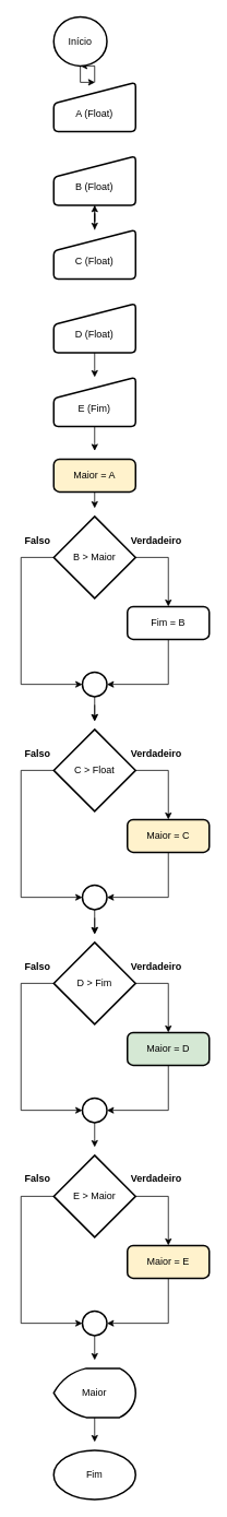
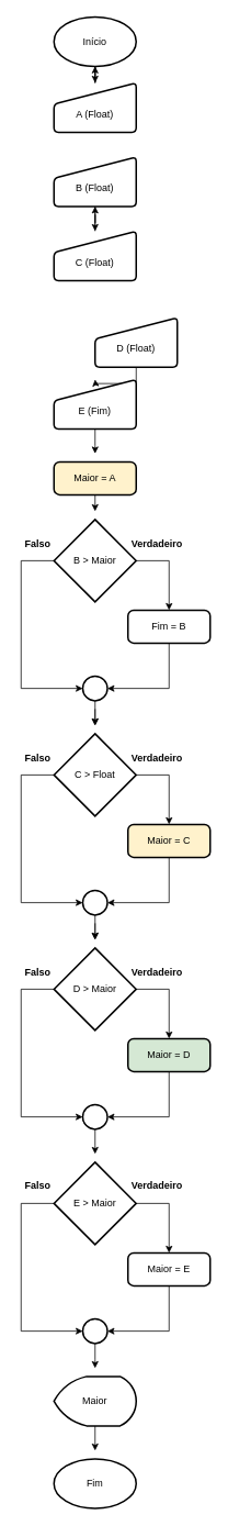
  <mxCell id="0" />
  <mxCell id="1" parent="0" />
  <mxCell id="2" style="edgeStyle=orthogonalEdgeStyle;rounded=0;orthogonalLoop=1;jettySize=auto;html=1;" parent="1" source="3" target="5" edge="1"><mxGeometry relative="1" as="geometry" /></mxCell>
  <mxCell id="3" value="&lt;br&gt;A (Float)" style="html=1;strokeWidth=2;shape=manualInput;whiteSpace=wrap;rounded=1;size=26;arcSize=11;" parent="1" vertex="1"><mxGeometry x="65" y="100" width="100" height="60" as="geometry" /></mxCell>
  <mxCell id="4" style="edgeStyle=orthogonalEdgeStyle;rounded=0;orthogonalLoop=1;jettySize=auto;html=1;" parent="1" source="5" edge="1"><mxGeometry relative="1" as="geometry"><mxPoint x="115" y="100" as="targetPoint" /></mxGeometry></mxCell>
- <mxCell id="5" value="Início" style="strokeWidth=2;html=1;shape=mxgraph.flowchart.start_1;whiteSpace=wrap;" parent="1" vertex="1"><mxGeometry x="65" y="20" width="65" height="60" as="geometry" /></mxCell>
+ <mxCell id="5" value="Início" style="strokeWidth=2;html=1;shape=mxgraph.flowchart.start_1;whiteSpace=wrap;" parent="1" vertex="1"><mxGeometry x="65" y="20" width="100" height="60" as="geometry" /></mxCell>
  <mxCell id="6" style="edgeStyle=orthogonalEdgeStyle;rounded=0;orthogonalLoop=1;jettySize=auto;html=1;exitX=0;exitY=0.5;exitDx=0;exitDy=0;exitPerimeter=0;entryX=0;entryY=0.5;entryDx=0;entryDy=0;entryPerimeter=0;" parent="1" source="8" target="12" edge="1"><mxGeometry relative="1" as="geometry"><mxPoint x="35" y="740" as="targetPoint" /><Array as="points"><mxPoint x="25" y="680" /><mxPoint x="25" y="835" /></Array></mxGeometry></mxCell>
  <mxCell id="7" style="edgeStyle=orthogonalEdgeStyle;rounded=0;orthogonalLoop=1;jettySize=auto;html=1;entryX=0.5;entryY=0;entryDx=0;entryDy=0;entryPerimeter=0;" parent="1" source="8" edge="1"><mxGeometry relative="1" as="geometry"><Array as="points"><mxPoint x="205" y="680" /></Array><mxPoint x="205" y="740" as="targetPoint" /></mxGeometry></mxCell>
  <mxCell id="8" value="B &amp;gt; Maior" style="strokeWidth=2;html=1;shape=mxgraph.flowchart.decision;whiteSpace=wrap;" parent="1" vertex="1"><mxGeometry x="65" y="630" width="100" height="100" as="geometry" /></mxCell>
  <mxCell id="9" style="edgeStyle=orthogonalEdgeStyle;rounded=0;orthogonalLoop=1;jettySize=auto;html=1;" parent="1" source="10" edge="1"><mxGeometry relative="1" as="geometry"><mxPoint x="115" y="280" as="targetPoint" /></mxGeometry></mxCell>
  <mxCell id="10" value="&lt;br&gt;B (Float)" style="html=1;strokeWidth=2;shape=manualInput;whiteSpace=wrap;rounded=1;size=26;arcSize=11;" parent="1" vertex="1"><mxGeometry x="65" y="190" width="100" height="60" as="geometry" /></mxCell>
  <mxCell id="11" style="edgeStyle=orthogonalEdgeStyle;rounded=0;orthogonalLoop=1;jettySize=auto;html=1;" parent="1" source="12" edge="1"><mxGeometry relative="1" as="geometry"><mxPoint x="115" y="880" as="targetPoint" /></mxGeometry></mxCell>
  <mxCell id="12" value="" style="strokeWidth=2;html=1;shape=mxgraph.flowchart.start_2;whiteSpace=wrap;" parent="1" vertex="1"><mxGeometry x="100" y="820" width="30" height="30" as="geometry" /></mxCell>
  <mxCell id="13" value="Fim" style="strokeWidth=2;html=1;shape=mxgraph.flowchart.start_1;whiteSpace=wrap;" parent="1" vertex="1"><mxGeometry x="65" y="1770" width="100" height="60" as="geometry" /></mxCell>
  <mxCell id="14" style="edgeStyle=orthogonalEdgeStyle;rounded=0;orthogonalLoop=1;jettySize=auto;html=1;" edge="1" parent="1" source="15" target="10"><mxGeometry relative="1" as="geometry" /></mxCell>
  <mxCell id="15" value="&lt;br&gt;C (Float)" style="html=1;strokeWidth=2;shape=manualInput;whiteSpace=wrap;rounded=1;size=26;arcSize=11;" vertex="1" parent="1"><mxGeometry x="65" y="280" width="100" height="60" as="geometry" /></mxCell>
  <mxCell id="16" style="edgeStyle=orthogonalEdgeStyle;rounded=0;orthogonalLoop=1;jettySize=auto;html=1;" edge="1" parent="1" source="17"><mxGeometry relative="1" as="geometry"><mxPoint x="115" y="460" as="targetPoint" /></mxGeometry></mxCell>
- <mxCell id="17" value="&lt;br&gt;D (Float)" style="html=1;strokeWidth=2;shape=manualInput;whiteSpace=wrap;rounded=1;size=26;arcSize=11;" vertex="1" parent="1"><mxGeometry x="65" y="370" width="100" height="60" as="geometry" /></mxCell>
+ <mxCell id="17" value="&lt;br&gt;D (Float)" style="html=1;strokeWidth=2;shape=manualInput;whiteSpace=wrap;rounded=1;size=26;arcSize=11;" vertex="1" parent="1"><mxGeometry x="115" y="385" width="100" height="60" as="geometry" /></mxCell>
  <mxCell id="18" style="edgeStyle=orthogonalEdgeStyle;rounded=0;orthogonalLoop=1;jettySize=auto;html=1;" edge="1" parent="1" source="19"><mxGeometry relative="1" as="geometry"><mxPoint x="115" y="550" as="targetPoint" /></mxGeometry></mxCell>
  <mxCell id="19" value="&lt;br&gt;E&amp;nbsp;(Fim)" style="html=1;strokeWidth=2;shape=manualInput;whiteSpace=wrap;rounded=1;size=26;arcSize=11;" vertex="1" parent="1"><mxGeometry x="65" y="460" width="100" height="60" as="geometry" /></mxCell>
  <mxCell id="20" style="edgeStyle=orthogonalEdgeStyle;rounded=0;orthogonalLoop=1;jettySize=auto;html=1;entryX=1;entryY=0.5;entryDx=0;entryDy=0;entryPerimeter=0;" edge="1" parent="1" source="21" target="12"><mxGeometry relative="1" as="geometry"><Array as="points"><mxPoint x="205" y="835" /></Array></mxGeometry></mxCell>
  <mxCell id="21" value="Fim = B" style="rounded=1;whiteSpace=wrap;html=1;absoluteArcSize=1;arcSize=14;strokeWidth=2;" vertex="1" parent="1"><mxGeometry x="155" y="740" width="100" height="40" as="geometry" /></mxCell>
  <mxCell id="22" style="edgeStyle=orthogonalEdgeStyle;rounded=0;orthogonalLoop=1;jettySize=auto;html=1;" edge="1" parent="1" source="23"><mxGeometry relative="1" as="geometry"><mxPoint x="115" y="620" as="targetPoint" /></mxGeometry></mxCell>
  <mxCell id="23" value="Maior = A" style="rounded=1;whiteSpace=wrap;html=1;absoluteArcSize=1;arcSize=14;strokeWidth=2;fillColor=#fff2cc;" vertex="1" parent="1"><mxGeometry x="65" y="560" width="100" height="40" as="geometry" /></mxCell>
  <mxCell id="24" style="edgeStyle=orthogonalEdgeStyle;rounded=0;orthogonalLoop=1;jettySize=auto;html=1;exitX=0;exitY=0.5;exitDx=0;exitDy=0;exitPerimeter=0;entryX=0;entryY=0.5;entryDx=0;entryDy=0;entryPerimeter=0;" edge="1" parent="1" source="26" target="28"><mxGeometry relative="1" as="geometry"><mxPoint x="35" y="1000" as="targetPoint" /><Array as="points"><mxPoint x="25" y="940" /><mxPoint x="25" y="1095" /></Array></mxGeometry></mxCell>
  <mxCell id="25" style="edgeStyle=orthogonalEdgeStyle;rounded=0;orthogonalLoop=1;jettySize=auto;html=1;entryX=0.5;entryY=0;entryDx=0;entryDy=0;entryPerimeter=0;" edge="1" parent="1" source="26"><mxGeometry relative="1" as="geometry"><Array as="points"><mxPoint x="205" y="940" /></Array><mxPoint x="205" y="1000" as="targetPoint" /></mxGeometry></mxCell>
  <mxCell id="26" value="C &amp;gt; Float" style="strokeWidth=2;html=1;shape=mxgraph.flowchart.decision;whiteSpace=wrap;" vertex="1" parent="1"><mxGeometry x="65" y="890" width="100" height="100" as="geometry" /></mxCell>
  <mxCell id="27" style="edgeStyle=orthogonalEdgeStyle;rounded=0;orthogonalLoop=1;jettySize=auto;html=1;" edge="1" parent="1" source="28"><mxGeometry relative="1" as="geometry"><mxPoint x="115" y="1140" as="targetPoint" /></mxGeometry></mxCell>
  <mxCell id="28" value="" style="strokeWidth=2;html=1;shape=mxgraph.flowchart.start_2;whiteSpace=wrap;" vertex="1" parent="1"><mxGeometry x="100" y="1080" width="30" height="30" as="geometry" /></mxCell>
  <mxCell id="29" style="edgeStyle=orthogonalEdgeStyle;rounded=0;orthogonalLoop=1;jettySize=auto;html=1;entryX=1;entryY=0.5;entryDx=0;entryDy=0;entryPerimeter=0;" edge="1" parent="1" source="30" target="28"><mxGeometry relative="1" as="geometry"><Array as="points"><mxPoint x="205" y="1095" /></Array></mxGeometry></mxCell>
  <mxCell id="30" value="Maior = C" style="rounded=1;whiteSpace=wrap;html=1;absoluteArcSize=1;arcSize=14;strokeWidth=2;fillColor=#fff2cc;" vertex="1" parent="1"><mxGeometry x="155" y="1000" width="100" height="40" as="geometry" /></mxCell>
  <mxCell id="31" style="edgeStyle=orthogonalEdgeStyle;rounded=0;orthogonalLoop=1;jettySize=auto;html=1;" edge="1" parent="1"><mxGeometry relative="1" as="geometry"><mxPoint x="115" y="880" as="targetPoint" /><mxPoint x="115" y="860" as="sourcePoint" /></mxGeometry></mxCell>
  <mxCell id="32" style="edgeStyle=orthogonalEdgeStyle;rounded=0;orthogonalLoop=1;jettySize=auto;html=1;exitX=0;exitY=0.5;exitDx=0;exitDy=0;exitPerimeter=0;entryX=0;entryY=0.5;entryDx=0;entryDy=0;entryPerimeter=0;" edge="1" parent="1" source="34" target="36"><mxGeometry relative="1" as="geometry"><mxPoint x="35" y="1260" as="targetPoint" /><Array as="points"><mxPoint x="25" y="1200" /><mxPoint x="25" y="1355" /></Array></mxGeometry></mxCell>
  <mxCell id="33" style="edgeStyle=orthogonalEdgeStyle;rounded=0;orthogonalLoop=1;jettySize=auto;html=1;entryX=0.5;entryY=0;entryDx=0;entryDy=0;entryPerimeter=0;" edge="1" parent="1" source="34"><mxGeometry relative="1" as="geometry"><Array as="points"><mxPoint x="205" y="1200" /></Array><mxPoint x="205" y="1260" as="targetPoint" /></mxGeometry></mxCell>
- <mxCell id="34" value="D &amp;gt; Fim" style="strokeWidth=2;html=1;shape=mxgraph.flowchart.decision;whiteSpace=wrap;" vertex="1" parent="1"><mxGeometry x="65" y="1150" width="100" height="100" as="geometry" /></mxCell>
+ <mxCell id="34" value="D &amp;gt; Maior" style="strokeWidth=2;html=1;shape=mxgraph.flowchart.decision;whiteSpace=wrap;" vertex="1" parent="1"><mxGeometry x="65" y="1150" width="100" height="100" as="geometry" /></mxCell>
  <mxCell id="35" style="edgeStyle=orthogonalEdgeStyle;rounded=0;orthogonalLoop=1;jettySize=auto;html=1;" edge="1" parent="1" source="36"><mxGeometry relative="1" as="geometry"><mxPoint x="115" y="1400" as="targetPoint" /></mxGeometry></mxCell>
  <mxCell id="36" value="" style="strokeWidth=2;html=1;shape=mxgraph.flowchart.start_2;whiteSpace=wrap;" vertex="1" parent="1"><mxGeometry x="100" y="1340" width="30" height="30" as="geometry" /></mxCell>
  <mxCell id="37" style="edgeStyle=orthogonalEdgeStyle;rounded=0;orthogonalLoop=1;jettySize=auto;html=1;entryX=1;entryY=0.5;entryDx=0;entryDy=0;entryPerimeter=0;" edge="1" parent="1" source="38" target="36"><mxGeometry relative="1" as="geometry"><Array as="points"><mxPoint x="205" y="1355" /></Array></mxGeometry></mxCell>
  <mxCell id="38" value="Maior = D" style="rounded=1;whiteSpace=wrap;html=1;absoluteArcSize=1;arcSize=14;strokeWidth=2;fillColor=#d5e8d4;" vertex="1" parent="1"><mxGeometry x="155" y="1260" width="100" height="40" as="geometry" /></mxCell>
  <mxCell id="39" style="edgeStyle=orthogonalEdgeStyle;rounded=0;orthogonalLoop=1;jettySize=auto;html=1;" edge="1" parent="1"><mxGeometry relative="1" as="geometry"><mxPoint x="115" y="1140" as="targetPoint" /><mxPoint x="115" y="1120" as="sourcePoint" /></mxGeometry></mxCell>
  <mxCell id="40" style="edgeStyle=orthogonalEdgeStyle;rounded=0;orthogonalLoop=1;jettySize=auto;html=1;exitX=0;exitY=0.5;exitDx=0;exitDy=0;exitPerimeter=0;entryX=0;entryY=0.5;entryDx=0;entryDy=0;entryPerimeter=0;" edge="1" parent="1" source="42" target="44"><mxGeometry relative="1" as="geometry"><mxPoint x="35" y="1520" as="targetPoint" /><Array as="points"><mxPoint x="25" y="1460" /><mxPoint x="25" y="1615" /></Array></mxGeometry></mxCell>
  <mxCell id="41" style="edgeStyle=orthogonalEdgeStyle;rounded=0;orthogonalLoop=1;jettySize=auto;html=1;entryX=0.5;entryY=0;entryDx=0;entryDy=0;entryPerimeter=0;" edge="1" parent="1" source="42"><mxGeometry relative="1" as="geometry"><Array as="points"><mxPoint x="205" y="1460" /></Array><mxPoint x="205" y="1520" as="targetPoint" /></mxGeometry></mxCell>
  <mxCell id="42" value="E &amp;gt; Maior" style="strokeWidth=2;html=1;shape=mxgraph.flowchart.decision;whiteSpace=wrap;" vertex="1" parent="1"><mxGeometry x="65" y="1410" width="100" height="100" as="geometry" /></mxCell>
  <mxCell id="43" style="edgeStyle=orthogonalEdgeStyle;rounded=0;orthogonalLoop=1;jettySize=auto;html=1;" edge="1" parent="1" source="44"><mxGeometry relative="1" as="geometry"><mxPoint x="115" y="1660" as="targetPoint" /></mxGeometry></mxCell>
  <mxCell id="44" value="" style="strokeWidth=2;html=1;shape=mxgraph.flowchart.start_2;whiteSpace=wrap;" vertex="1" parent="1"><mxGeometry x="100" y="1600" width="30" height="30" as="geometry" /></mxCell>
  <mxCell id="45" style="edgeStyle=orthogonalEdgeStyle;rounded=0;orthogonalLoop=1;jettySize=auto;html=1;entryX=1;entryY=0.5;entryDx=0;entryDy=0;entryPerimeter=0;" edge="1" parent="1" source="46" target="44"><mxGeometry relative="1" as="geometry"><Array as="points"><mxPoint x="205" y="1615" /></Array></mxGeometry></mxCell>
- <mxCell id="46" value="Maior = E" style="rounded=1;whiteSpace=wrap;html=1;absoluteArcSize=1;arcSize=14;strokeWidth=2;fillColor=#fff2cc;" vertex="1" parent="1"><mxGeometry x="155" y="1520" width="100" height="40" as="geometry" /></mxCell>
+ <mxCell id="46" value="Maior = E" style="rounded=1;whiteSpace=wrap;html=1;absoluteArcSize=1;arcSize=14;strokeWidth=2;" vertex="1" parent="1"><mxGeometry x="155" y="1520" width="100" height="40" as="geometry" /></mxCell>
  <mxCell id="47" style="edgeStyle=orthogonalEdgeStyle;rounded=0;orthogonalLoop=1;jettySize=auto;html=1;" edge="1" parent="1" source="48"><mxGeometry relative="1" as="geometry"><mxPoint x="115" y="1760" as="targetPoint" /></mxGeometry></mxCell>
  <mxCell id="48" value="Maior" style="strokeWidth=2;html=1;shape=mxgraph.flowchart.display;whiteSpace=wrap;" vertex="1" parent="1"><mxGeometry x="65" y="1670" width="100" height="60" as="geometry" /></mxCell>
  <mxCell id="49" value="Verdadeiro" style="text;html=1;align=center;verticalAlign=middle;resizable=0;points=[];autosize=1;fontStyle=1" vertex="1" parent="1"><mxGeometry x="150" y="1428" width="80" height="20" as="geometry" /></mxCell>
  <mxCell id="50" value="Falso" style="text;html=1;align=center;verticalAlign=middle;resizable=0;points=[];autosize=1;fontStyle=1" vertex="1" parent="1"><mxGeometry x="20" y="1428" width="50" height="20" as="geometry" /></mxCell>
  <mxCell id="51" value="Verdadeiro" style="text;html=1;align=center;verticalAlign=middle;resizable=0;points=[];autosize=1;fontStyle=1" vertex="1" parent="1"><mxGeometry x="150" y="1170" width="80" height="20" as="geometry" /></mxCell>
  <mxCell id="52" value="Falso" style="text;html=1;align=center;verticalAlign=middle;resizable=0;points=[];autosize=1;fontStyle=1" vertex="1" parent="1"><mxGeometry x="20" y="1170" width="50" height="20" as="geometry" /></mxCell>
  <mxCell id="53" value="Verdadeiro" style="text;html=1;align=center;verticalAlign=middle;resizable=0;points=[];autosize=1;fontStyle=1" vertex="1" parent="1"><mxGeometry x="150" y="910" width="80" height="20" as="geometry" /></mxCell>
  <mxCell id="54" value="Falso" style="text;html=1;align=center;verticalAlign=middle;resizable=0;points=[];autosize=1;fontStyle=1" vertex="1" parent="1"><mxGeometry x="20" y="910" width="50" height="20" as="geometry" /></mxCell>
  <mxCell id="55" value="Verdadeiro" style="text;html=1;align=center;verticalAlign=middle;resizable=0;points=[];autosize=1;fontStyle=1" vertex="1" parent="1"><mxGeometry x="150" y="650" width="80" height="20" as="geometry" /></mxCell>
  <mxCell id="56" value="Falso" style="text;html=1;align=center;verticalAlign=middle;resizable=0;points=[];autosize=1;fontStyle=1" vertex="1" parent="1"><mxGeometry x="20" y="650" width="50" height="20" as="geometry" /></mxCell>
